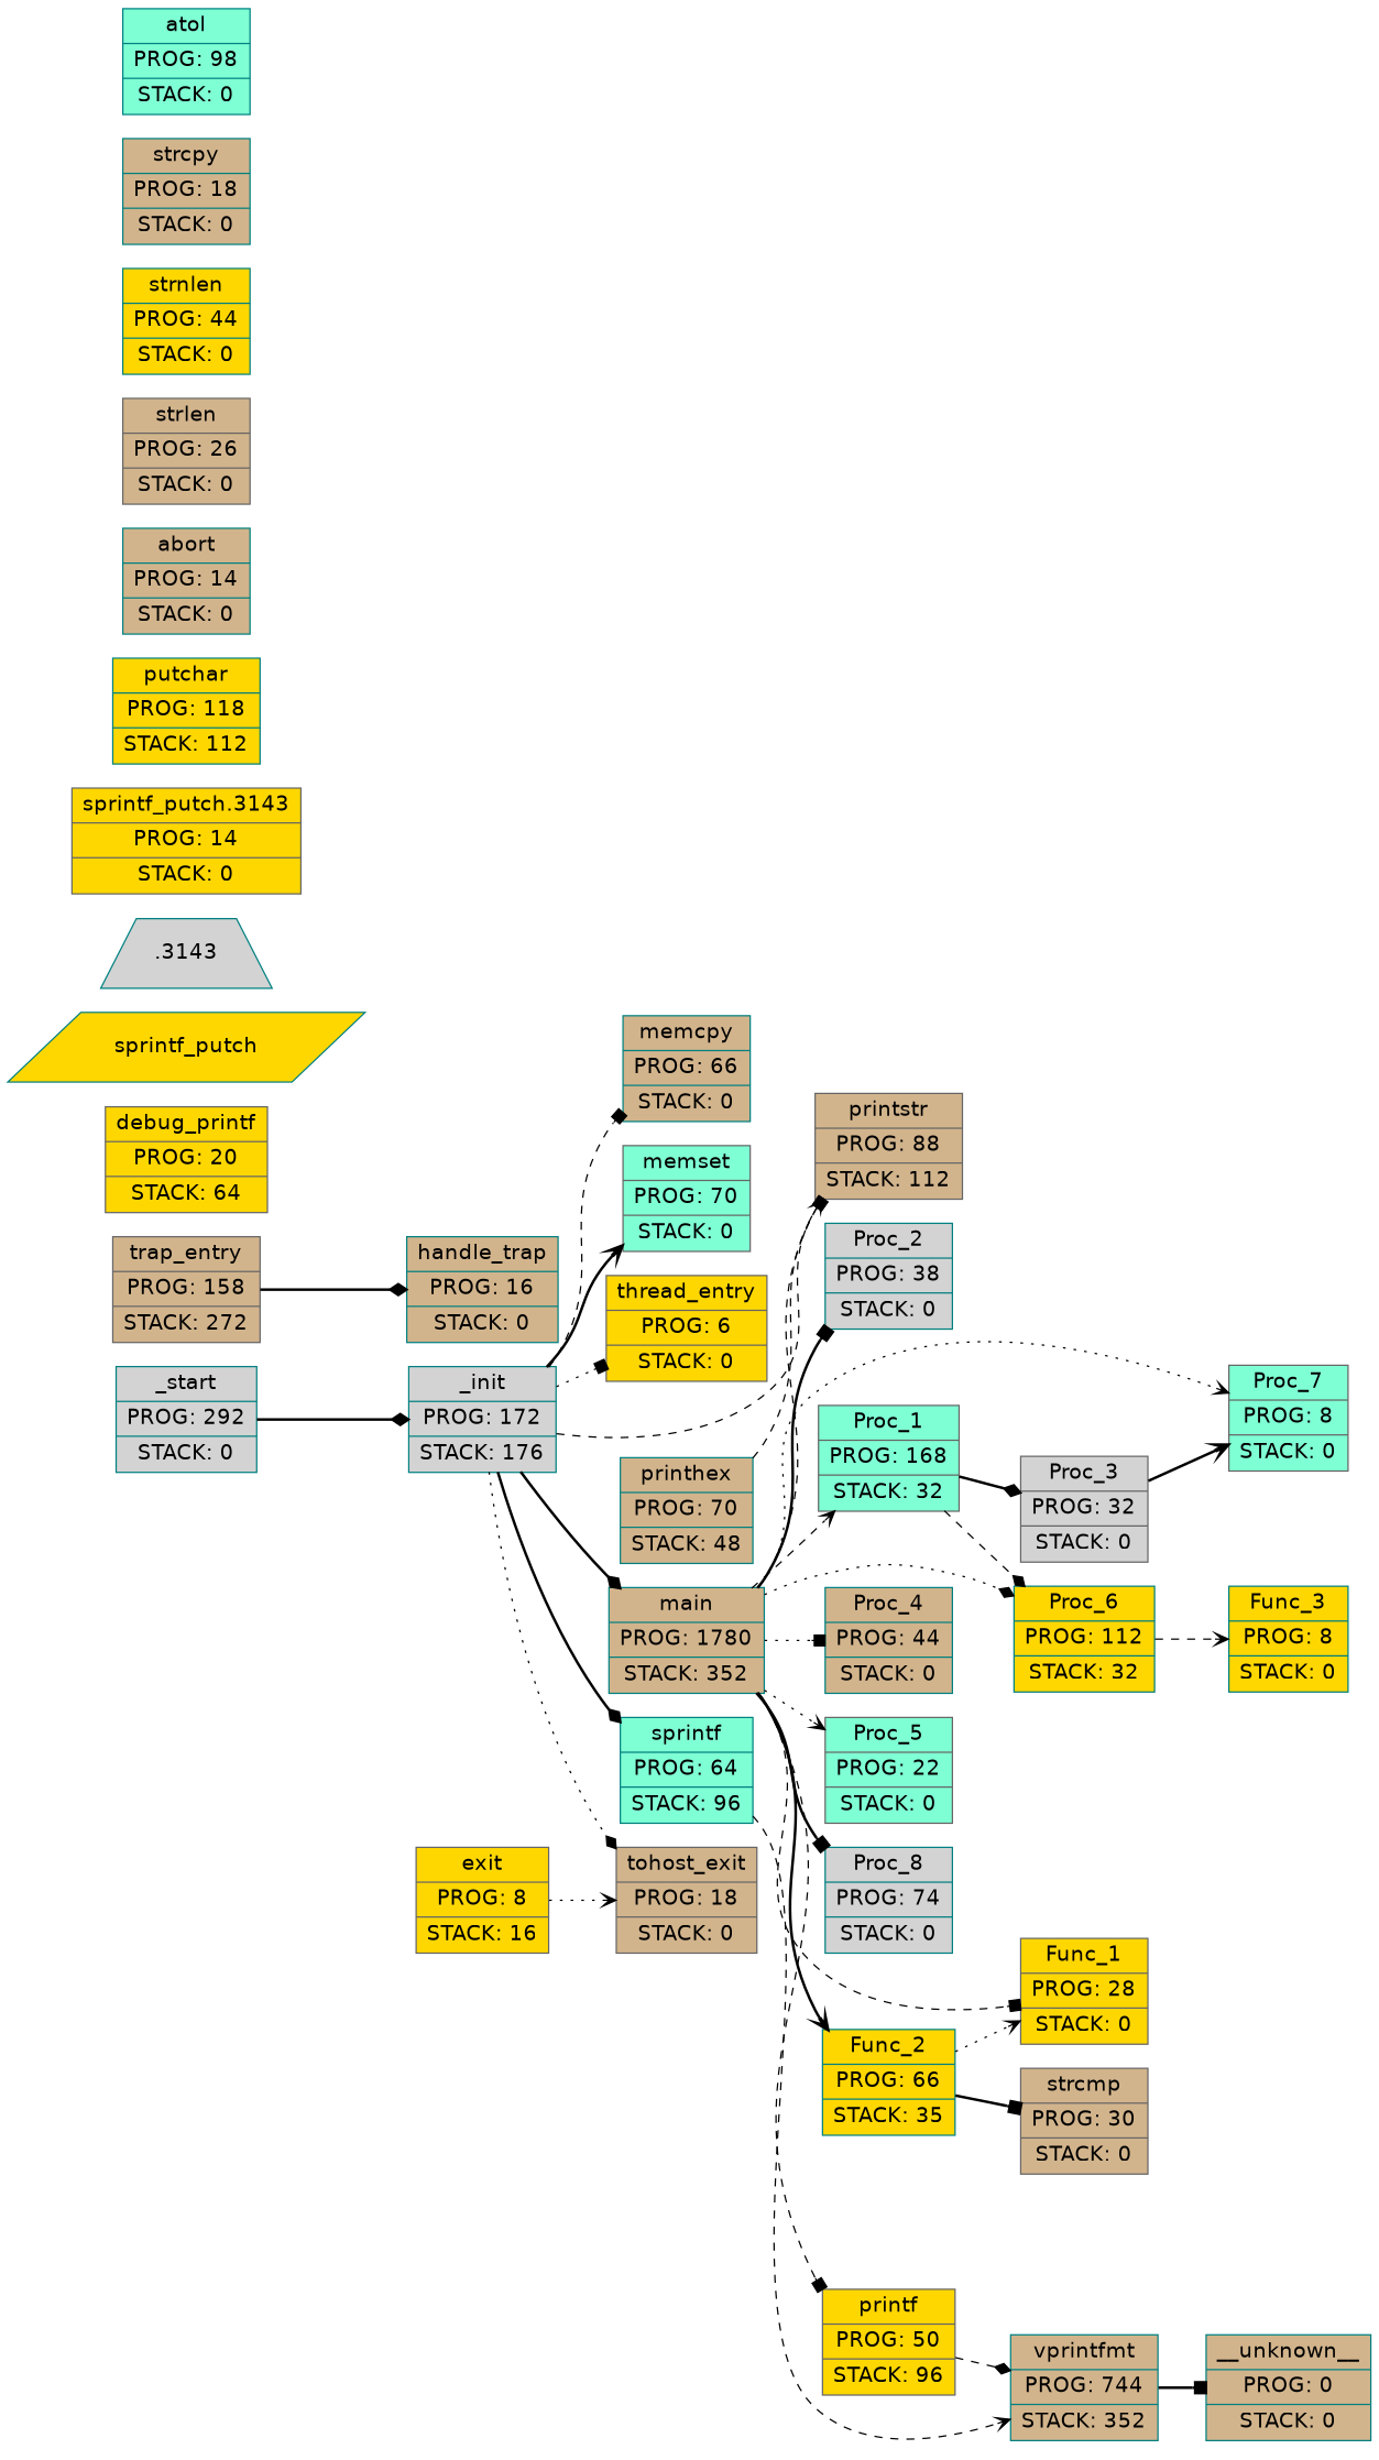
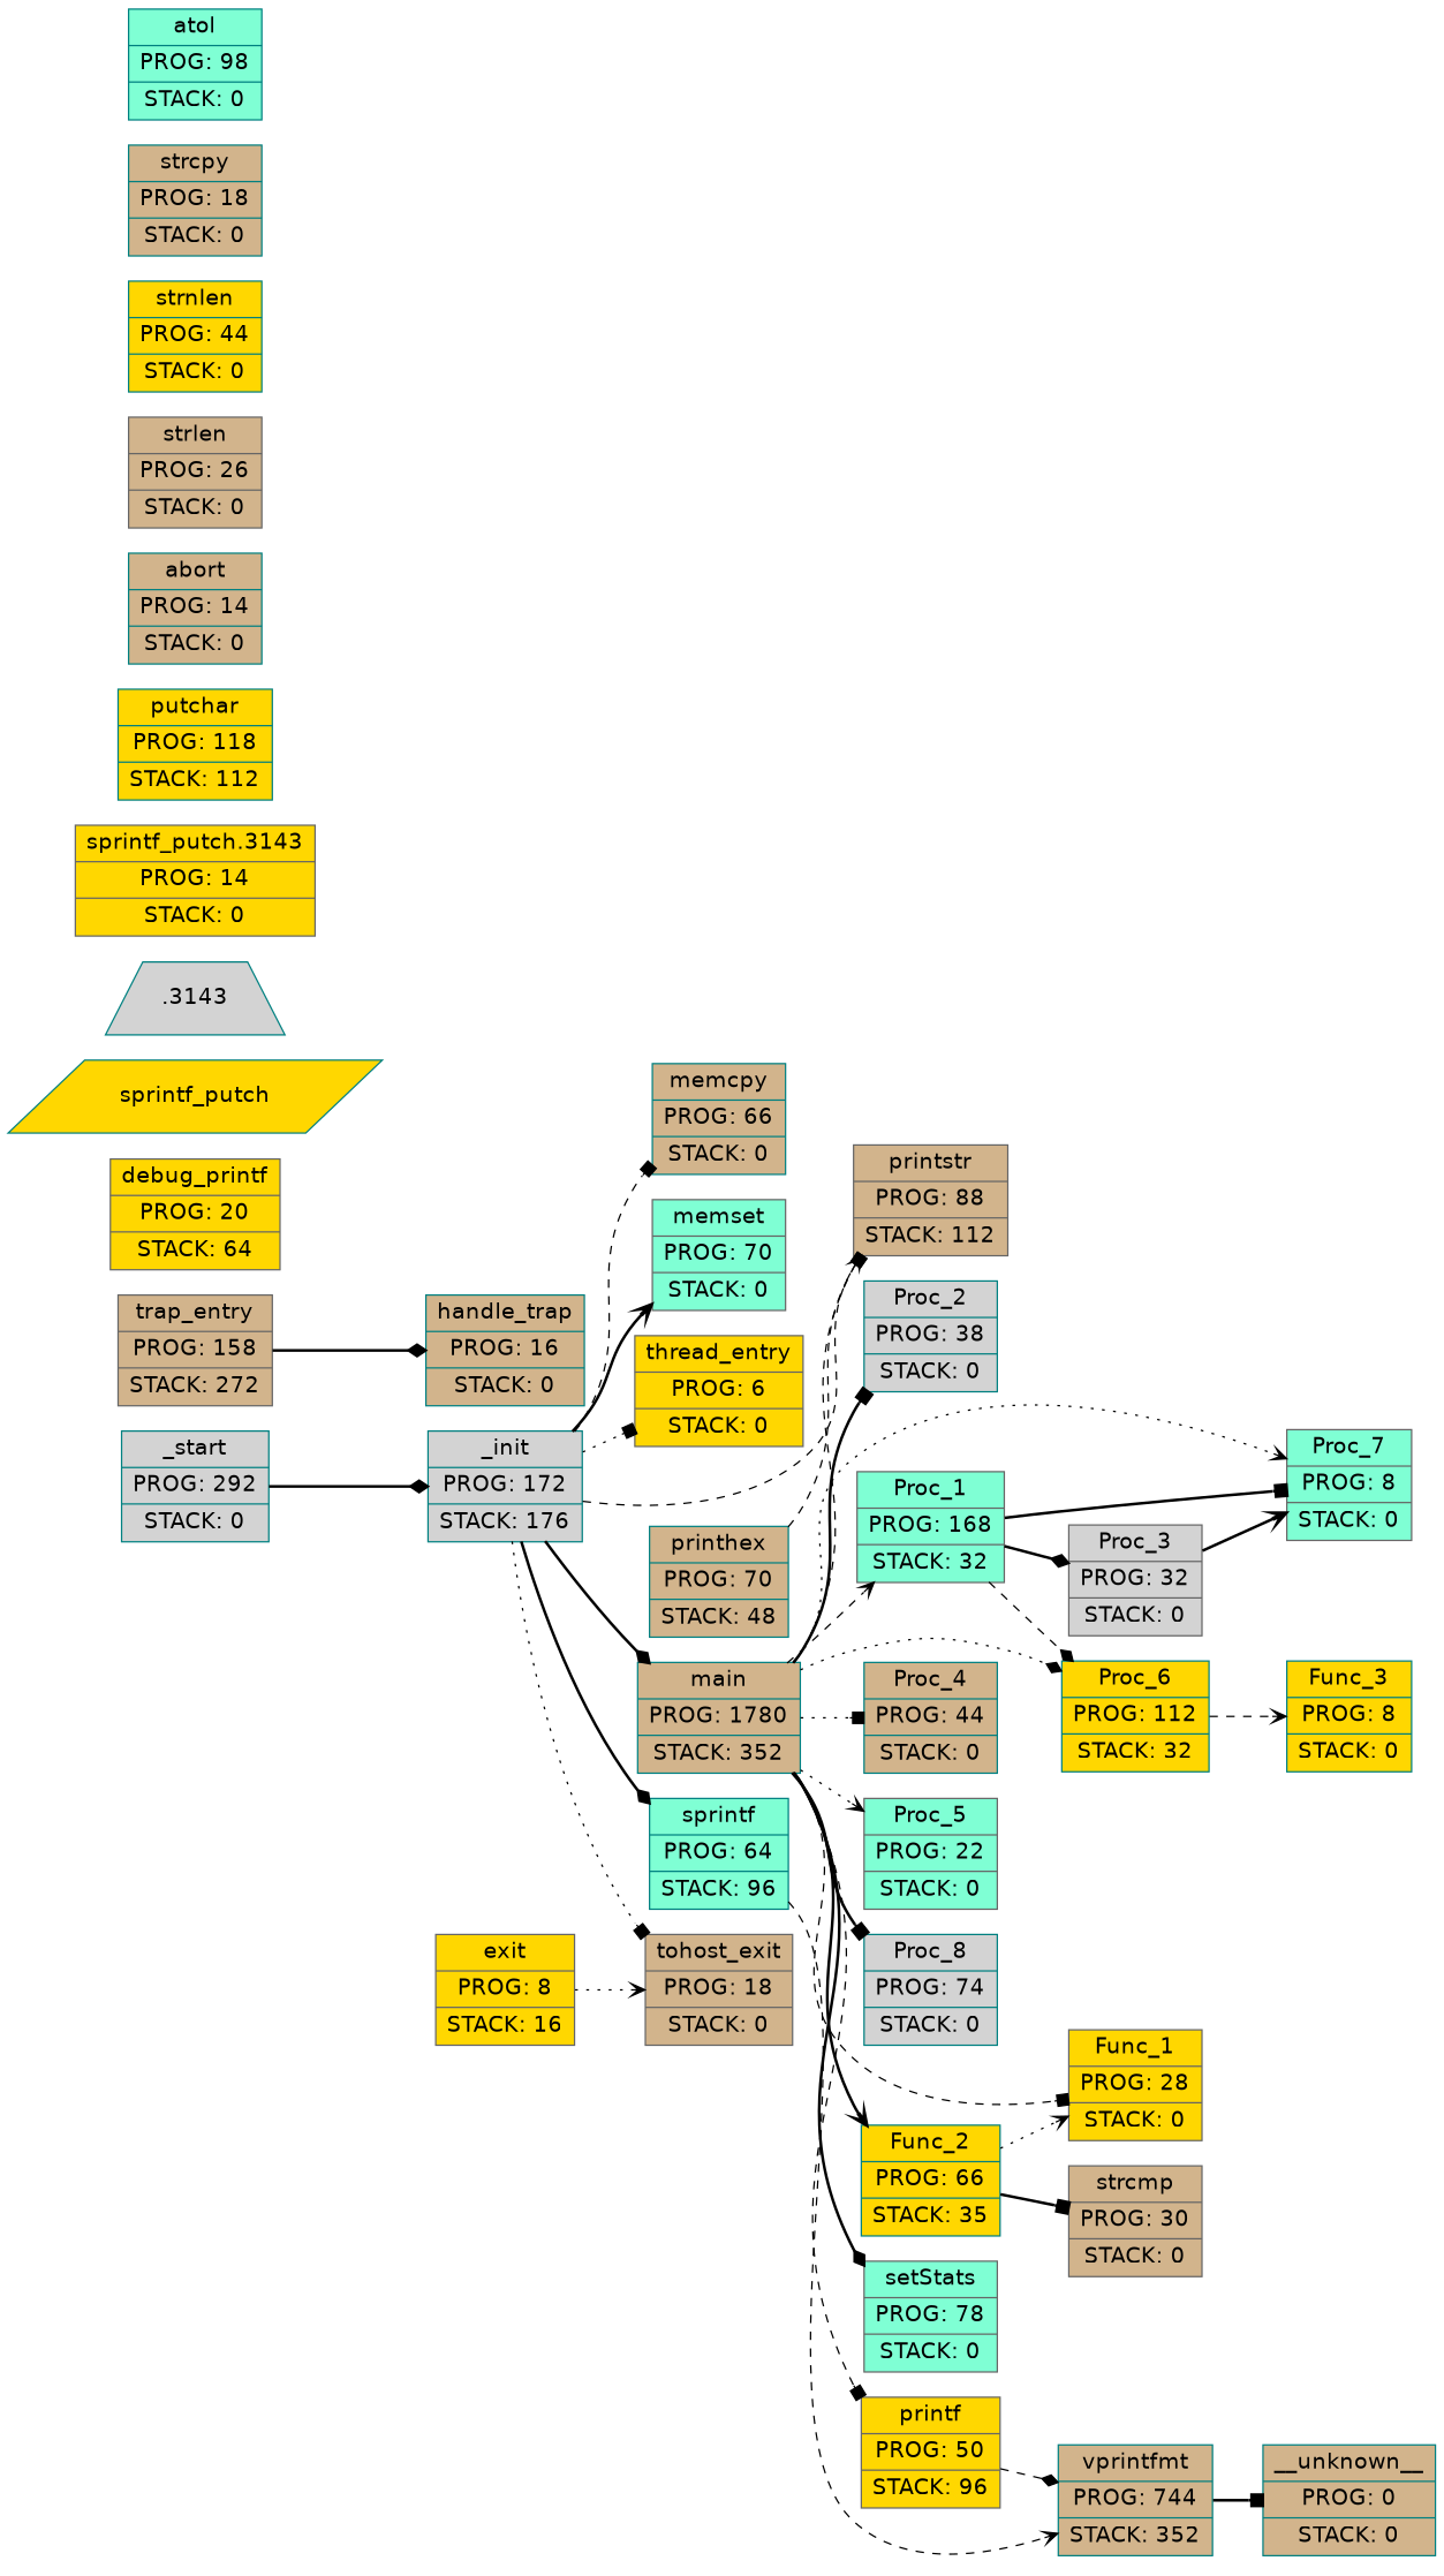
  digraph {
    fontname="DejaVu Sans"
    rankdir=LR
    node [color=teal fillcolor=tan fontname="DejaVu Sans" fontsize=16 shape=record style=filled]
    edge [arrowhead=box color=black fontname="DejaVu Sans" style=bold]
    n1 [fillcolor=lightgrey label="_start|PROG: 292|STACK: 0"]
    n2 [fillcolor=lightgrey label="_init|PROG: 172|STACK: 176"]
    n3 [label="memcpy|PROG: 66|STACK: 0"]
    n4 [color=gray40 fillcolor=aquamarine label="memset|PROG: 70|STACK: 0"]
    n5 [color=gray40 fillcolor=gold label="thread_entry|PROG: 6|STACK: 0"]
    n6 [label="main|PROG: 1780|STACK: 352"]
    n7 [color=gray40 label="tohost_exit|PROG: 18|STACK: 0"]
    n8 [fillcolor=aquamarine label="sprintf|PROG: 64|STACK: 96"]
    n9 [color=gray40 label="printstr|PROG: 88|STACK: 112"]
    n10 [fillcolor=lightgrey label="Proc_2|PROG: 38|STACK: 0"]
    n11 [color=gray40 fillcolor=aquamarine label="Proc_7|PROG: 8|STACK: 0"]
    n12 [color=gray40 fillcolor=aquamarine label="Proc_1|PROG: 168|STACK: 32"]
    n13 [fillcolor=gold label="Proc_6|PROG: 112|STACK: 32"]
    n14 [label="Proc_4|PROG: 44|STACK: 0"]
    n15 [color=gray40 fillcolor=aquamarine label="Proc_5|PROG: 22|STACK: 0"]
    n16 [fillcolor=lightgrey label="Proc_8|PROG: 74|STACK: 0"]
    n17 [color=gray40 fillcolor=gold label="Func_1|PROG: 28|STACK: 0"]
    n18 [fillcolor=gold label="Func_2|PROG: 66|STACK: 35"]
+   n19 [color=gray40 fillcolor=aquamarine label="setStats|PROG: 78|STACK: 0"]
    n20 [color=gray40 fillcolor=gold label="printf|PROG: 50|STACK: 96"]
    n21 [label="vprintfmt|PROG: 744|STACK: 352"]
    n22 [color=gray40 fillcolor=lightgrey label="Proc_3|PROG: 32|STACK: 0"]
    n23 [fillcolor=gold label="Func_3|PROG: 8|STACK: 0"]
    n24 [color=gray40 label="strcmp|PROG: 30|STACK: 0"]
    n25 [label="__unknown__|PROG: 0|STACK: 0"]
    n26 [color=gray40 label="trap_entry|PROG: 158|STACK: 272"]
    n27 [label="handle_trap|PROG: 16|STACK: 0"]
    n28 [color=gray40 fillcolor=gold label="debug_printf|PROG: 20|STACK: 64"]
    sprintf_putch [fillcolor=gold shape=parallelogram]
    .3143 [fillcolor=lightgrey shape=trapezium]
    n31 [color=gray40 fillcolor=gold label="sprintf_putch.3143|PROG: 14|STACK: 0"]
    n32 [fillcolor=gold label="putchar|PROG: 118|STACK: 112"]
    n33 [color=gray40 fillcolor=gold label="exit|PROG: 8|STACK: 16"]
    n34 [label="abort|PROG: 14|STACK: 0"]
    n35 [label="printhex|PROG: 70|STACK: 48"]
    n36 [color=gray40 label="strlen|PROG: 26|STACK: 0"]
    n37 [fillcolor=gold label="strnlen|PROG: 44|STACK: 0"]
    n38 [label="strcpy|PROG: 18|STACK: 0"]
    n39 [fillcolor=aquamarine label="atol|PROG: 98|STACK: 0"]
    n1 -> n2 [arrowhead=diamond]
    n2 -> n3 [style=dashed]
    n2 -> n4 [arrowhead=vee]
    n2 -> n5 [style=dotted]
    n2 -> n6 [arrowhead=diamond]
-   n2 -> n7 [arrowhead=diamond style=dotted]
+   n2 -> n7 [style=dotted]
    n2 -> n8 [arrowhead=diamond]
    n2 -> n9 [style=dashed]
    n6 -> n9 [arrowhead=vee style=dashed]
    n6 -> n10
    n6 -> n11 [arrowhead=vee style=dotted]
    n6 -> n12 [arrowhead=vee style=dashed]
    n6 -> n13 [arrowhead=diamond style=dotted]
    n6 -> n14 [style=dotted]
    n6 -> n15 [arrowhead=vee style=dotted]
    n6 -> n16
    n6 -> n17 [style=dashed]
    n6 -> n18 [arrowhead=vee]
+   n6 -> n19 [arrowhead=diamond]
    n6 -> n20 [style=dashed]
    n8 -> n21 [arrowhead=vee style=dashed]
+   n12 -> n11
    n12 -> n13 [arrowhead=diamond style=dashed]
    n12 -> n22 [arrowhead=diamond]
    n13 -> n23 [arrowhead=vee style=dashed]
    n18 -> n17 [arrowhead=vee style=dotted]
    n18 -> n24
    n20 -> n21 [arrowhead=diamond style=dashed]
    n21 -> n25
    n22 -> n11 [arrowhead=vee]
    n26 -> n27 [arrowhead=diamond]
    n33 -> n7 [arrowhead=vee style=dotted]
    n35 -> n9 [style=dashed]
  }
